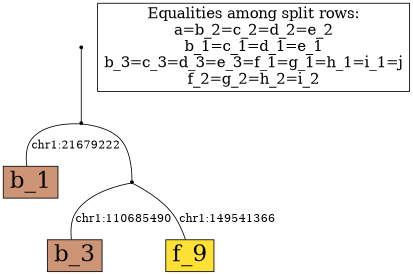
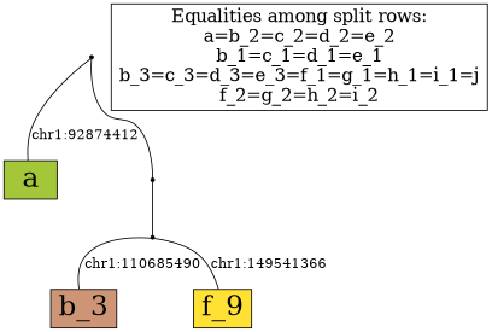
  digraph {
    node [fillcolor=black fontsize=28 shape=box style=filled]
    edge [arrowhead=none]
-   n2 [fillcolor="#cd9575" label=b_1]
+   n1 [fillcolor="#a4c639" label=a]
    n3 [fillcolor="#cd9575" label=b_3]
    n4 [fillcolor="#ffe135" label=f_9]
    n5 [fontsize=18 label="Equalities among split rows:\na=b_2=c_2=d_2=e_2\nb_1=c_1=d_1=e_1\nb_3=c_3=d_3=e_3=f_1=g_1=h_1=i_1=j\nf_2=g_2=h_2=i_2\n" fillcolor="" style=""]
    Int1 [shape=point fontsize=""]
    Int2 [shape=point fontsize=""]
    Int3 [shape=point fontsize=""]
    Int1 -> n3 [label="chr1:110685490"]
    Int1 -> n4 [label="chr1:149541366"]
-   Int2 -> n2 [label="chr1:21679222"]
    Int2 -> Int1
+   Int3 -> n1 [label="chr1:92874412"]
    Int3 -> Int2
  }
